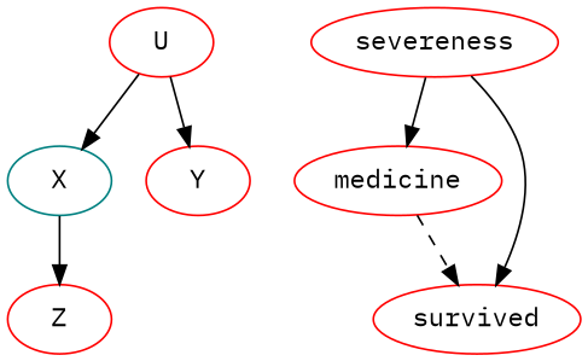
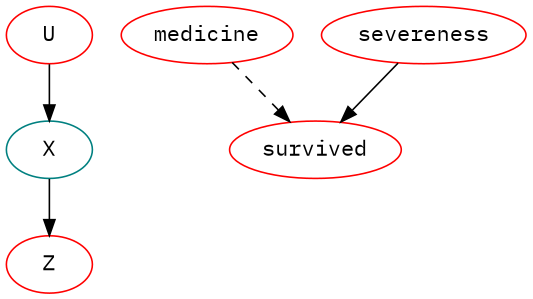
  digraph {
    fontname="IBM Plex Mono"
    node [color=red fontname="IBM Plex Mono"]
    edge [fontname="IBM Plex Mono" style=solid]
    X [color=teal]
    Z
    U
-   Y
    medicine
    survived
    severeness
    X -> Z
    U -> X
-   U -> Y
    medicine -> survived [style=dashed]
-   severeness -> medicine
    severeness -> survived
  }
